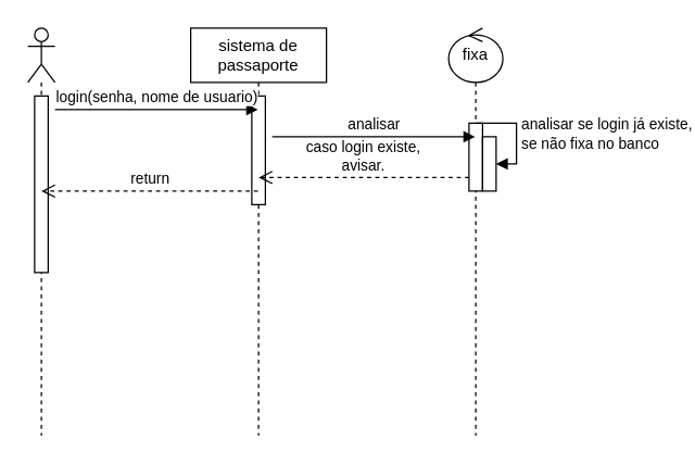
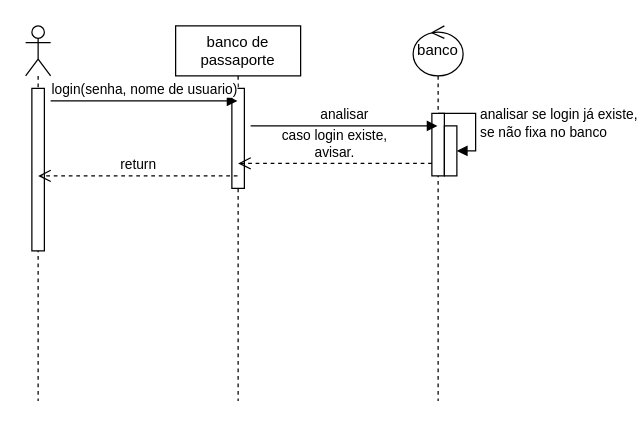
  <mxCell id="0" />
  <mxCell id="1" parent="0" />
  <mxCell id="2" value="" style="shape=umlLifeline;perimeter=lifelinePerimeter;whiteSpace=wrap;html=1;container=1;dropTarget=0;collapsible=0;recursiveResize=0;outlineConnect=0;portConstraint=eastwest;newEdgeStyle={&quot;curved&quot;:0,&quot;rounded&quot;:0};participant=umlActor;" vertex="1" parent="1"><mxGeometry x="20" y="20" width="20" height="300" as="geometry" /></mxCell>
  <mxCell id="3" value="" style="html=1;points=[[0,0,0,0,5],[0,1,0,0,-5],[1,0,0,0,5],[1,1,0,0,-5]];perimeter=orthogonalPerimeter;outlineConnect=0;targetShapes=umlLifeline;portConstraint=eastwest;newEdgeStyle={&quot;curved&quot;:0,&quot;rounded&quot;:0};" vertex="1" parent="2"><mxGeometry x="5" y="50" width="10" height="130" as="geometry" /></mxCell>
- <mxCell id="4" value="sistema de passaporte" style="shape=umlLifeline;perimeter=lifelinePerimeter;whiteSpace=wrap;html=1;container=1;dropTarget=0;collapsible=0;recursiveResize=0;outlineConnect=0;portConstraint=eastwest;newEdgeStyle={&quot;curved&quot;:0,&quot;rounded&quot;:0};" vertex="1" parent="1"><mxGeometry x="140" y="20" width="100" height="300" as="geometry" /></mxCell>
+ <mxCell id="4" value="banco de passaporte" style="shape=umlLifeline;perimeter=lifelinePerimeter;whiteSpace=wrap;html=1;container=1;dropTarget=0;collapsible=0;recursiveResize=0;outlineConnect=0;portConstraint=eastwest;newEdgeStyle={&quot;curved&quot;:0,&quot;rounded&quot;:0};" vertex="1" parent="1"><mxGeometry x="140" y="20" width="100" height="300" as="geometry" /></mxCell>
  <mxCell id="5" value="" style="html=1;points=[[0,0,0,0,5],[0,1,0,0,-5],[1,0,0,0,5],[1,1,0,0,-5]];perimeter=orthogonalPerimeter;outlineConnect=0;targetShapes=umlLifeline;portConstraint=eastwest;newEdgeStyle={&quot;curved&quot;:0,&quot;rounded&quot;:0};" vertex="1" parent="4"><mxGeometry x="45" y="50" width="10" height="80" as="geometry" /></mxCell>
  <mxCell id="6" value="login(senha, nome de usuario)" style="html=1;verticalAlign=bottom;endArrow=block;curved=0;rounded=0;" edge="1" parent="1" target="4"><mxGeometry width="80" relative="1" as="geometry"><mxPoint x="40" y="80" as="sourcePoint" /><mxPoint x="120" y="80" as="targetPoint" /></mxGeometry></mxCell>
- <mxCell id="7" value="fixa" style="shape=umlLifeline;perimeter=lifelinePerimeter;whiteSpace=wrap;html=1;container=1;dropTarget=0;collapsible=0;recursiveResize=0;outlineConnect=0;portConstraint=eastwest;newEdgeStyle={&quot;curved&quot;:0,&quot;rounded&quot;:0};participant=umlControl;" vertex="1" parent="1"><mxGeometry x="330" y="20" width="40" height="300" as="geometry" /></mxCell>
+ <mxCell id="7" value="banco" style="shape=umlLifeline;perimeter=lifelinePerimeter;whiteSpace=wrap;html=1;container=1;dropTarget=0;collapsible=0;recursiveResize=0;outlineConnect=0;portConstraint=eastwest;newEdgeStyle={&quot;curved&quot;:0,&quot;rounded&quot;:0};participant=umlControl;" vertex="1" parent="1"><mxGeometry x="330" y="20" width="40" height="300" as="geometry" /></mxCell>
  <mxCell id="8" value="" style="html=1;points=[[0,0,0,0,5],[0,1,0,0,-5],[1,0,0,0,5],[1,1,0,0,-5]];perimeter=orthogonalPerimeter;outlineConnect=0;targetShapes=umlLifeline;portConstraint=eastwest;newEdgeStyle={&quot;curved&quot;:0,&quot;rounded&quot;:0};" vertex="1" parent="7"><mxGeometry x="15" y="70" width="10" height="50" as="geometry" /></mxCell>
  <mxCell id="9" value="" style="html=1;points=[[0,0,0,0,5],[0,1,0,0,-5],[1,0,0,0,5],[1,1,0,0,-5]];perimeter=orthogonalPerimeter;outlineConnect=0;targetShapes=umlLifeline;portConstraint=eastwest;newEdgeStyle={&quot;curved&quot;:0,&quot;rounded&quot;:0};" vertex="1" parent="7"><mxGeometry x="25" y="80" width="10" height="40" as="geometry" /></mxCell>
  <mxCell id="10" value="analisar se login já existe, &lt;br&gt;se não fixa no banco" style="html=1;align=left;spacingLeft=2;endArrow=block;rounded=0;edgeStyle=orthogonalEdgeStyle;curved=0;rounded=0;" edge="1" target="9" parent="7"><mxGeometry relative="1" as="geometry"><mxPoint x="20" y="70" as="sourcePoint" /><Array as="points"><mxPoint x="50" y="100" /></Array></mxGeometry></mxCell>
  <mxCell id="11" value="analisar" style="html=1;verticalAlign=bottom;endArrow=block;curved=0;rounded=0;" edge="1" parent="1" target="7"><mxGeometry width="80" relative="1" as="geometry"><mxPoint x="200" y="100" as="sourcePoint" /><mxPoint x="280" y="100" as="targetPoint" /></mxGeometry></mxCell>
  <mxCell id="12" value="caso login existe,&lt;br&gt;avisar." style="html=1;verticalAlign=bottom;endArrow=open;dashed=1;endSize=8;curved=0;rounded=0;" edge="1" parent="1" source="8"><mxGeometry relative="1" as="geometry"><mxPoint x="349.5" y="140" as="sourcePoint" /><mxPoint x="190" y="130" as="targetPoint" /><Array as="points" /></mxGeometry></mxCell>
  <mxCell id="13" value="return" style="html=1;verticalAlign=bottom;endArrow=open;dashed=1;endSize=8;curved=0;rounded=0;" edge="1" parent="1" source="4"><mxGeometry relative="1" as="geometry"><mxPoint x="110" y="140" as="sourcePoint" /><mxPoint x="30" y="140" as="targetPoint" /></mxGeometry></mxCell>
